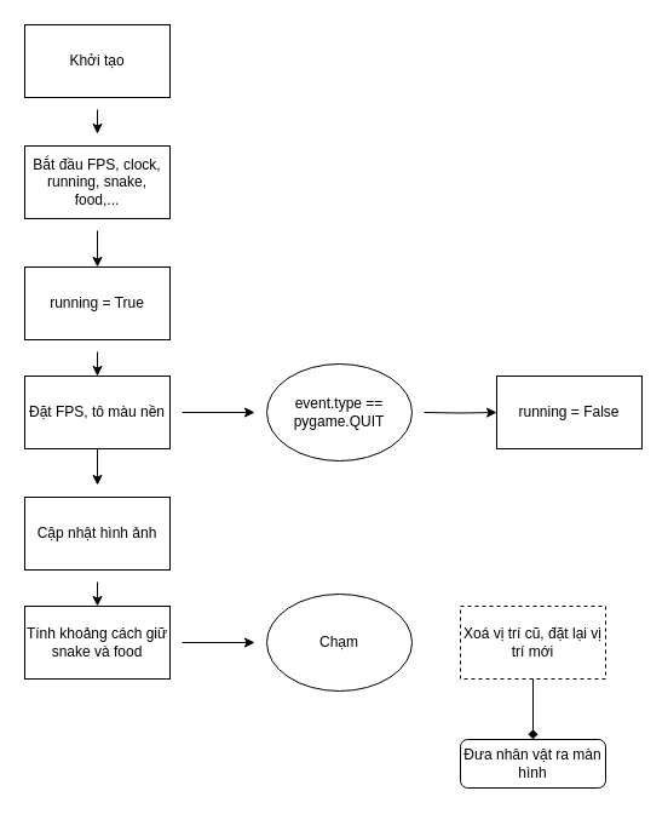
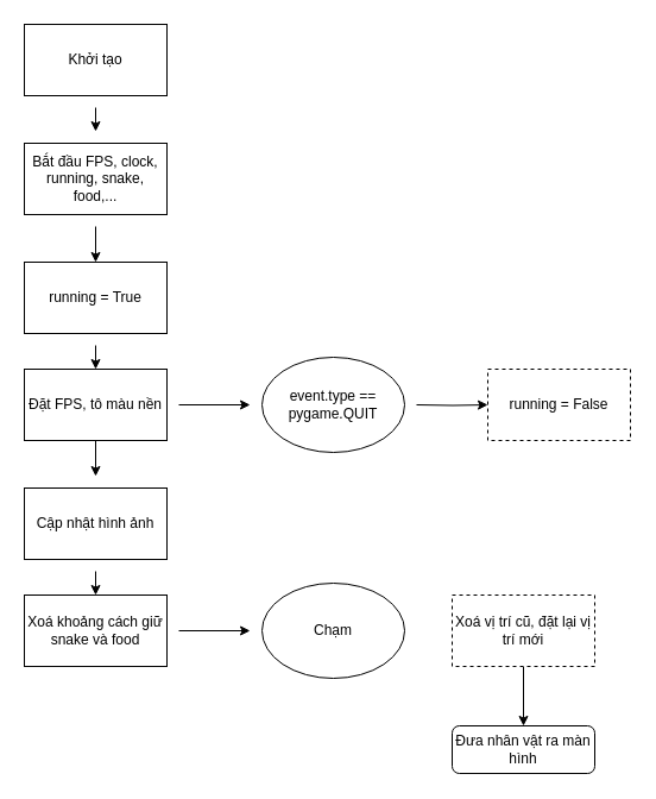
  <mxCell id="0" />
  <mxCell id="1" parent="0" />
  <mxCell id="2" value="Khởi tạo" style="rounded=0;whiteSpace=wrap;html=1;" vertex="1" parent="1"><mxGeometry x="20" y="20" width="120" height="60" as="geometry" /></mxCell>
  <mxCell id="3" value="Bắt đầu FPS, clock, running, snake, food,..." style="rounded=0;whiteSpace=wrap;html=1;" vertex="1" parent="1"><mxGeometry x="20" y="120" width="120" height="60" as="geometry" /></mxCell>
  <mxCell id="4" value="" style="endArrow=classic;html=1;rounded=0;" edge="1" parent="1"><mxGeometry width="50" height="50" relative="1" as="geometry"><mxPoint x="80" y="90" as="sourcePoint" /><mxPoint x="80" y="110" as="targetPoint" /></mxGeometry></mxCell>
  <mxCell id="5" value="running = True" style="rounded=0;whiteSpace=wrap;html=1;" vertex="1" parent="1"><mxGeometry x="20" y="220" width="120" height="60" as="geometry" /></mxCell>
  <mxCell id="6" value="" style="endArrow=classic;html=1;rounded=0;entryX=0.5;entryY=0;entryDx=0;entryDy=0;entryPerimeter=0;" edge="1" parent="1" target="5"><mxGeometry width="50" height="50" relative="1" as="geometry"><mxPoint x="80" y="190" as="sourcePoint" /><mxPoint x="80" y="180" as="targetPoint" /></mxGeometry></mxCell>
  <mxCell id="7" value="Đặt FPS, tô màu nền" style="rounded=0;whiteSpace=wrap;html=1;" vertex="1" parent="1"><mxGeometry x="20" y="310" width="120" height="60" as="geometry" /></mxCell>
  <mxCell id="8" value="Cập nhật hình ảnh" style="rounded=0;whiteSpace=wrap;html=1;" vertex="1" parent="1"><mxGeometry x="20" y="410" width="120" height="60" as="geometry" /></mxCell>
- <mxCell id="9" value="Tính khoảng cách giữ snake và food" style="rounded=0;whiteSpace=wrap;html=1;" vertex="1" parent="1"><mxGeometry x="20" y="500" width="120" height="60" as="geometry" /></mxCell>
+ <mxCell id="9" value="Xoá khoảng cách giữ snake và food" style="rounded=0;whiteSpace=wrap;html=1;" vertex="1" parent="1"><mxGeometry x="20" y="500" width="120" height="60" as="geometry" /></mxCell>
  <mxCell id="10" value="" style="endArrow=classic;html=1;rounded=0;" edge="1" parent="1"><mxGeometry width="50" height="50" relative="1" as="geometry"><mxPoint x="150" y="530" as="sourcePoint" /><mxPoint x="210" y="530" as="targetPoint" /></mxGeometry></mxCell>
  <mxCell id="11" value="" style="endArrow=classic;html=1;rounded=0;entryX=0.5;entryY=0;entryDx=0;entryDy=0;" edge="1" parent="1" target="9"><mxGeometry width="50" height="50" relative="1" as="geometry"><mxPoint x="80" y="480" as="sourcePoint" /><mxPoint x="220" y="540" as="targetPoint" /></mxGeometry></mxCell>
  <mxCell id="12" value="" style="endArrow=classic;html=1;rounded=0;exitX=0.5;exitY=1;exitDx=0;exitDy=0;" edge="1" parent="1" source="7"><mxGeometry width="50" height="50" relative="1" as="geometry"><mxPoint x="170" y="550" as="sourcePoint" /><mxPoint x="80" y="400" as="targetPoint" /></mxGeometry></mxCell>
  <mxCell id="13" value="" style="endArrow=classic;html=1;rounded=0;entryX=0.5;entryY=0;entryDx=0;entryDy=0;" edge="1" parent="1" target="7"><mxGeometry width="50" height="50" relative="1" as="geometry"><mxPoint x="80" y="290" as="sourcePoint" /><mxPoint x="240" y="560" as="targetPoint" /></mxGeometry></mxCell>
  <mxCell id="14" value="" style="endArrow=classic;html=1;rounded=0;" edge="1" parent="1"><mxGeometry width="50" height="50" relative="1" as="geometry"><mxPoint x="150" y="340" as="sourcePoint" /><mxPoint x="210" y="340" as="targetPoint" /></mxGeometry></mxCell>
  <mxCell id="15" style="edgeStyle=orthogonalEdgeStyle;rounded=0;orthogonalLoop=1;jettySize=auto;html=1;" edge="1" parent="1" target="16"><mxGeometry relative="1" as="geometry"><mxPoint x="400" y="340" as="targetPoint" /><mxPoint x="350" y="340" as="sourcePoint" /></mxGeometry></mxCell>
- <mxCell id="16" value="running = False" style="rounded=0;whiteSpace=wrap;html=1;" vertex="1" parent="1"><mxGeometry x="410" y="310" width="120" height="60" as="geometry" /></mxCell>
+ <mxCell id="16" value="running = False" style="rounded=0;whiteSpace=wrap;html=1;dashed=1;" vertex="1" parent="1"><mxGeometry x="410" y="310" width="120" height="60" as="geometry" /></mxCell>
  <mxCell id="17" value="event.type == pygame.QUIT" style="ellipse;whiteSpace=wrap;html=1;" vertex="1" parent="1"><mxGeometry x="220" y="300" width="120" height="80" as="geometry" /></mxCell>
  <mxCell id="18" value="Chạm" style="ellipse;whiteSpace=wrap;html=1;" vertex="1" parent="1"><mxGeometry x="220" y="490" width="120" height="80" as="geometry" /></mxCell>
- <mxCell id="19" style="edgeStyle=orthogonalEdgeStyle;rounded=0;orthogonalLoop=1;jettySize=auto;html=1;endArrow=diamond;" edge="1" parent="1" source="20" target="21"><mxGeometry relative="1" as="geometry"><mxPoint x="440" y="620" as="targetPoint" /></mxGeometry></mxCell>
+ <mxCell id="19" style="edgeStyle=orthogonalEdgeStyle;rounded=0;orthogonalLoop=1;jettySize=auto;html=1;" edge="1" parent="1" source="20" target="21"><mxGeometry relative="1" as="geometry"><mxPoint x="440" y="620" as="targetPoint" /></mxGeometry></mxCell>
  <mxCell id="20" value="Xoá vị trí cũ, đặt lại vị trí mới" style="rounded=0;whiteSpace=wrap;html=1;dashed=1;" vertex="1" parent="1"><mxGeometry x="380" y="500" width="120" height="60" as="geometry" /></mxCell>
  <mxCell id="21" value="Đưa nhân vật ra màn hình" style="rounded=1;whiteSpace=wrap;html=1;" vertex="1" parent="1"><mxGeometry x="380" y="610" width="120" height="40" as="geometry" /></mxCell>
